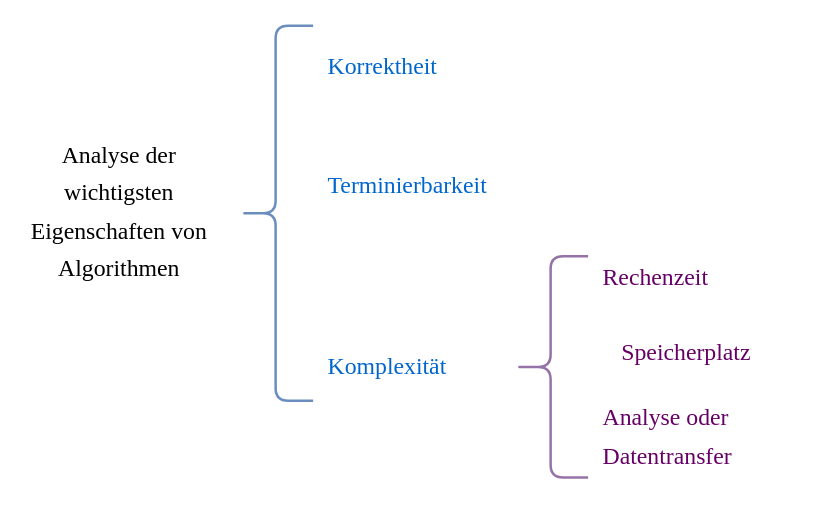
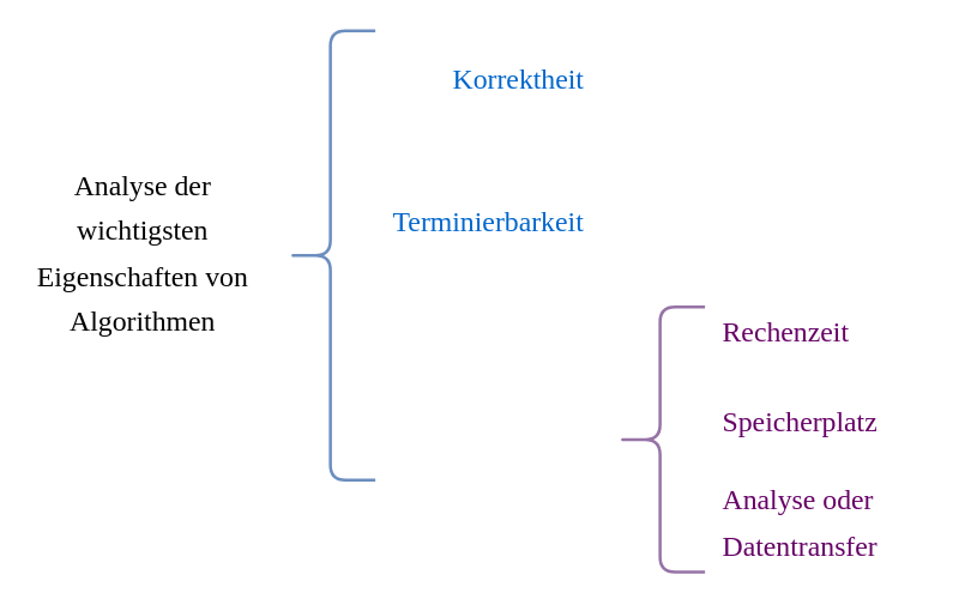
  <mxCell id="0" />
  <mxCell id="1" parent="0" />
  <mxCell id="2" value="&lt;p style=&quot;line-height: 1.6;&quot;&gt;Analyse der wichtigsten Eigenschaften von Algorithmen&lt;/p&gt;" style="text;html=1;strokeColor=none;fillColor=none;align=center;verticalAlign=middle;whiteSpace=wrap;rounded=0;fontFamily=Comic Sans MS;fontSize=19;spacing=2;" vertex="1" parent="1"><mxGeometry x="20" y="114" width="150" height="110" as="geometry" /></mxCell>
  <mxCell id="3" value="" style="shape=curlyBracket;whiteSpace=wrap;html=1;rounded=1;fontFamily=Comic Sans MS;fontSize=19;fillColor=#dae8fc;strokeColor=#6c8ebf;strokeWidth=2;" vertex="1" parent="1"><mxGeometry x="190" y="20" width="60" height="300" as="geometry" /></mxCell>
- <mxCell id="4" value="&lt;p style=&quot;line-height: 1.6;&quot;&gt;Korrektheit&lt;/p&gt;" style="text;html=1;strokeColor=none;fillColor=none;align=left;verticalAlign=middle;whiteSpace=wrap;rounded=0;fontFamily=Comic Sans MS;fontSize=19;spacing=2;fontColor=#0066CC;" vertex="1" parent="1"><mxGeometry x="260" y="28" width="150" height="50" as="geometry" /></mxCell>
+ <mxCell id="4" value="&lt;p style=&quot;line-height: 1.6;&quot;&gt;Korrektheit&lt;/p&gt;" style="text;html=1;strokeColor=none;fillColor=none;align=left;verticalAlign=middle;whiteSpace=wrap;rounded=0;fontFamily=Comic Sans MS;fontSize=19;spacing=2;fontColor=#0066CC;" vertex="1" parent="1"><mxGeometry x="300" y="28" width="150" height="50" as="geometry" /></mxCell>
  <mxCell id="5" value="&lt;p style=&quot;line-height: 1.6;&quot;&gt;Terminierbarkeit&lt;/p&gt;" style="text;html=1;strokeColor=none;fillColor=none;align=left;verticalAlign=middle;whiteSpace=wrap;rounded=0;fontFamily=Comic Sans MS;fontSize=19;spacing=2;fontColor=#0066CC;" vertex="1" parent="1"><mxGeometry x="260" y="123" width="150" height="50" as="geometry" /></mxCell>
- <mxCell id="6" value="&lt;p style=&quot;line-height: 1.6;&quot;&gt;Komplexität&lt;/p&gt;" style="text;html=1;strokeColor=none;fillColor=none;align=left;verticalAlign=middle;whiteSpace=wrap;rounded=0;fontFamily=Comic Sans MS;fontSize=19;spacing=2;fontColor=#0066CC;" vertex="1" parent="1"><mxGeometry x="260" y="268" width="150" height="50" as="geometry" /></mxCell>
  <mxCell id="7" value="" style="shape=curlyBracket;whiteSpace=wrap;html=1;rounded=1;fontFamily=Comic Sans MS;fontSize=19;fillColor=#e1d5e7;strokeColor=#9673a6;strokeWidth=2;" vertex="1" parent="1"><mxGeometry x="410" y="204.5" width="60" height="177" as="geometry" /></mxCell>
  <mxCell id="8" value="&lt;p style=&quot;line-height: 1.6;&quot;&gt;Rechenzeit&lt;/p&gt;" style="text;html=1;strokeColor=none;fillColor=none;align=left;verticalAlign=middle;whiteSpace=wrap;rounded=0;fontFamily=Comic Sans MS;fontSize=19;spacing=2;fontColor=#660066;" vertex="1" parent="1"><mxGeometry x="480" y="196.5" width="150" height="50" as="geometry" /></mxCell>
- <mxCell id="9" value="&lt;p style=&quot;line-height: 1.6;&quot;&gt;Speicherplatz&lt;/p&gt;" style="text;html=1;strokeColor=none;fillColor=none;align=left;verticalAlign=middle;whiteSpace=wrap;rounded=0;fontFamily=Comic Sans MS;fontSize=19;spacing=2;fontColor=#660066;" vertex="1" parent="1"><mxGeometry x="495" y="257" width="150" height="50" as="geometry" /></mxCell>
+ <mxCell id="9" value="&lt;p style=&quot;line-height: 1.6;&quot;&gt;Speicherplatz&lt;/p&gt;" style="text;html=1;strokeColor=none;fillColor=none;align=left;verticalAlign=middle;whiteSpace=wrap;rounded=0;fontFamily=Comic Sans MS;fontSize=19;spacing=2;fontColor=#660066;" vertex="1" parent="1"><mxGeometry x="480" y="257" width="150" height="50" as="geometry" /></mxCell>
  <mxCell id="10" value="&lt;p style=&quot;line-height: 1.6;&quot;&gt;Analyse oder Datentransfer&lt;/p&gt;" style="text;html=1;strokeColor=none;fillColor=none;align=left;verticalAlign=middle;whiteSpace=wrap;rounded=0;fontFamily=Comic Sans MS;fontSize=19;spacing=2;fontColor=#660066;" vertex="1" parent="1"><mxGeometry x="480" y="323.5" width="150" height="50" as="geometry" /></mxCell>
